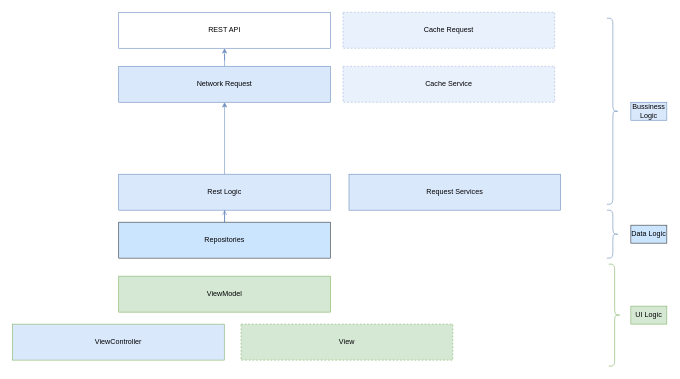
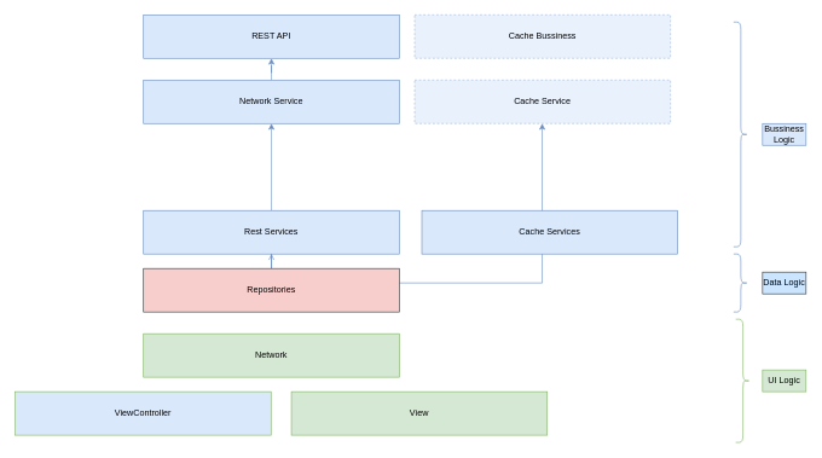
  <mxCell id="0" />
  <mxCell id="1" parent="0" />
  <mxCell id="2" value="ViewController" style="rounded=0;whiteSpace=wrap;html=1;fillColor=#dae8fc;strokeColor=#82b366;" vertex="1" parent="1"><mxGeometry x="20" y="540" width="353" height="60" as="geometry" /></mxCell>
- <mxCell id="3" value="View" style="rounded=0;whiteSpace=wrap;html=1;fillColor=#d5e8d4;strokeColor=#82b366;dashed=1;" vertex="1" parent="1"><mxGeometry x="401" y="540" width="353" height="60" as="geometry" /></mxCell>
- <mxCell id="4" value="ViewModel" style="rounded=0;whiteSpace=wrap;html=1;fillColor=#d5e8d4;strokeColor=#82b366;" vertex="1" parent="1"><mxGeometry x="197" y="460" width="353" height="60" as="geometry" /></mxCell>
+ <mxCell id="3" value="View" style="rounded=0;whiteSpace=wrap;html=1;fillColor=#d5e8d4;strokeColor=#82b366;" vertex="1" parent="1"><mxGeometry x="401" y="540" width="353" height="60" as="geometry" /></mxCell>
+ <mxCell id="4" value="Network" style="rounded=0;whiteSpace=wrap;html=1;fillColor=#d5e8d4;strokeColor=#82b366;" vertex="1" parent="1"><mxGeometry x="197" y="460" width="353" height="60" as="geometry" /></mxCell>
  <mxCell id="5" style="edgeStyle=orthogonalEdgeStyle;rounded=0;orthogonalLoop=1;jettySize=auto;html=1;fillColor=#dae8fc;strokeColor=#6c8ebf;" edge="1" parent="1" source="6" target="13"><mxGeometry relative="1" as="geometry" /></mxCell>
- <mxCell id="6" value="Network Request" style="rounded=0;whiteSpace=wrap;html=1;fillColor=#dae8fc;strokeColor=#6c8ebf;" vertex="1" parent="1"><mxGeometry x="197" y="110" width="353" height="60" as="geometry" /></mxCell>
+ <mxCell id="6" value="Network Service" style="rounded=0;whiteSpace=wrap;html=1;fillColor=#dae8fc;strokeColor=#6c8ebf;" vertex="1" parent="1"><mxGeometry x="197" y="110" width="353" height="60" as="geometry" /></mxCell>
  <mxCell id="7" style="edgeStyle=orthogonalEdgeStyle;rounded=0;orthogonalLoop=1;jettySize=auto;html=1;entryX=0.5;entryY=1;entryDx=0;entryDy=0;fillColor=#dae8fc;strokeColor=#6c8ebf;" edge="1" parent="1" source="8" target="6"><mxGeometry relative="1" as="geometry" /></mxCell>
- <mxCell id="8" value="Rest Logic" style="rounded=0;whiteSpace=wrap;html=1;fillColor=#dae8fc;strokeColor=#6c8ebf;" vertex="1" parent="1"><mxGeometry x="197" y="290" width="353" height="60" as="geometry" /></mxCell>
- <mxCell id="9" value="Cache Request" style="rounded=0;whiteSpace=wrap;html=1;fillColor=#dae8fc;strokeColor=#6c8ebf;dashed=1;opacity=60;" vertex="1" parent="1"><mxGeometry x="571" y="20" width="353" height="60" as="geometry" /></mxCell>
+ <mxCell id="8" value="Rest Services" style="rounded=0;whiteSpace=wrap;html=1;fillColor=#dae8fc;strokeColor=#6c8ebf;" vertex="1" parent="1"><mxGeometry x="197" y="290" width="353" height="60" as="geometry" /></mxCell>
+ <mxCell id="9" value="Cache Bussiness" style="rounded=0;whiteSpace=wrap;html=1;fillColor=#dae8fc;strokeColor=#6c8ebf;dashed=1;opacity=60;" vertex="1" parent="1"><mxGeometry x="571" y="20" width="353" height="60" as="geometry" /></mxCell>
  <mxCell id="10" style="edgeStyle=orthogonalEdgeStyle;rounded=0;orthogonalLoop=1;jettySize=auto;html=1;fillColor=#dae8fc;strokeColor=#6c8ebf;endArrow=open;" edge="1" parent="1" source="12" target="8"><mxGeometry relative="1" as="geometry" /></mxCell>
- <mxCell id="12" value="Repositories" style="rounded=0;whiteSpace=wrap;html=1;fillColor=#cce5ff;strokeColor=#36393d;" vertex="1" parent="1"><mxGeometry x="197" y="370" width="353" height="60" as="geometry" /></mxCell>
- <mxCell id="13" value="REST API" style="rounded=0;whiteSpace=wrap;html=1;fillColor=#ffffff;strokeColor=#6c8ebf;" vertex="1" parent="1"><mxGeometry x="197" y="20" width="353" height="60" as="geometry" /></mxCell>
+ <mxCell id="11" style="edgeStyle=orthogonalEdgeStyle;rounded=0;orthogonalLoop=1;jettySize=auto;html=1;fillColor=#dae8fc;strokeColor=#6c8ebf;" edge="1" parent="1" source="12" target="20"><mxGeometry relative="1" as="geometry"><Array as="points"><mxPoint x="747" y="390" /></Array></mxGeometry></mxCell>
+ <mxCell id="12" value="Repositories" style="rounded=0;whiteSpace=wrap;html=1;fillColor=#f8cecc;strokeColor=#36393d;" vertex="1" parent="1"><mxGeometry x="197" y="370" width="353" height="60" as="geometry" /></mxCell>
+ <mxCell id="13" value="REST API" style="rounded=0;whiteSpace=wrap;html=1;fillColor=#dae8fc;strokeColor=#6c8ebf;" vertex="1" parent="1"><mxGeometry x="197" y="20" width="353" height="60" as="geometry" /></mxCell>
  <mxCell id="14" value="" style="shape=curlyBracket;whiteSpace=wrap;html=1;rounded=1;flipH=1;labelPosition=right;verticalLabelPosition=middle;align=left;verticalAlign=middle;fillColor=#dae8fc;strokeColor=#6c8ebf;" vertex="1" parent="1"><mxGeometry x="1011" y="350" width="20" height="80" as="geometry" /></mxCell>
  <mxCell id="15" value="" style="shape=curlyBracket;whiteSpace=wrap;html=1;rounded=1;flipH=1;labelPosition=right;verticalLabelPosition=middle;align=left;verticalAlign=middle;fillColor=#dae8fc;strokeColor=#6c8ebf;" vertex="1" parent="1"><mxGeometry x="1011" y="30" width="20" height="310" as="geometry" /></mxCell>
  <mxCell id="16" value="" style="shape=curlyBracket;whiteSpace=wrap;html=1;rounded=1;flipH=1;labelPosition=right;verticalLabelPosition=middle;align=left;verticalAlign=middle;fillColor=#d5e8d4;strokeColor=#82b366;" vertex="1" parent="1"><mxGeometry x="1014" y="440" width="20" height="170" as="geometry" /></mxCell>
  <mxCell id="17" value="UI Logic" style="text;html=1;strokeColor=#82b366;fillColor=#d5e8d4;align=center;verticalAlign=middle;whiteSpace=wrap;rounded=0;" vertex="1" parent="1"><mxGeometry x="1051" y="510" width="60" height="30" as="geometry" /></mxCell>
  <mxCell id="18" value="Bussiness Logic" style="text;html=1;strokeColor=#6c8ebf;fillColor=#dae8fc;align=center;verticalAlign=middle;whiteSpace=wrap;rounded=0;" vertex="1" parent="1"><mxGeometry x="1051" y="170" width="60" height="30" as="geometry" /></mxCell>
  <mxCell id="19" value="Data Logic" style="text;html=1;strokeColor=#36393d;fillColor=#cce5ff;align=center;verticalAlign=middle;whiteSpace=wrap;rounded=0;" vertex="1" parent="1"><mxGeometry x="1051" y="375" width="60" height="30" as="geometry" /></mxCell>
  <mxCell id="20" value="Cache Service" style="rounded=0;whiteSpace=wrap;html=1;fillColor=#dae8fc;strokeColor=#6c8ebf;dashed=1;opacity=60;" vertex="1" parent="1"><mxGeometry x="571" y="110" width="353" height="60" as="geometry" /></mxCell>
- <mxCell id="21" value="Request Services" style="rounded=0;whiteSpace=wrap;html=1;fillColor=#dae8fc;strokeColor=#6c8ebf;" vertex="1" parent="1"><mxGeometry x="581" y="290" width="353" height="60" as="geometry" /></mxCell>
+ <mxCell id="21" value="Cache Services" style="rounded=0;whiteSpace=wrap;html=1;fillColor=#dae8fc;strokeColor=#6c8ebf;" vertex="1" parent="1"><mxGeometry x="581" y="290" width="353" height="60" as="geometry" /></mxCell>
